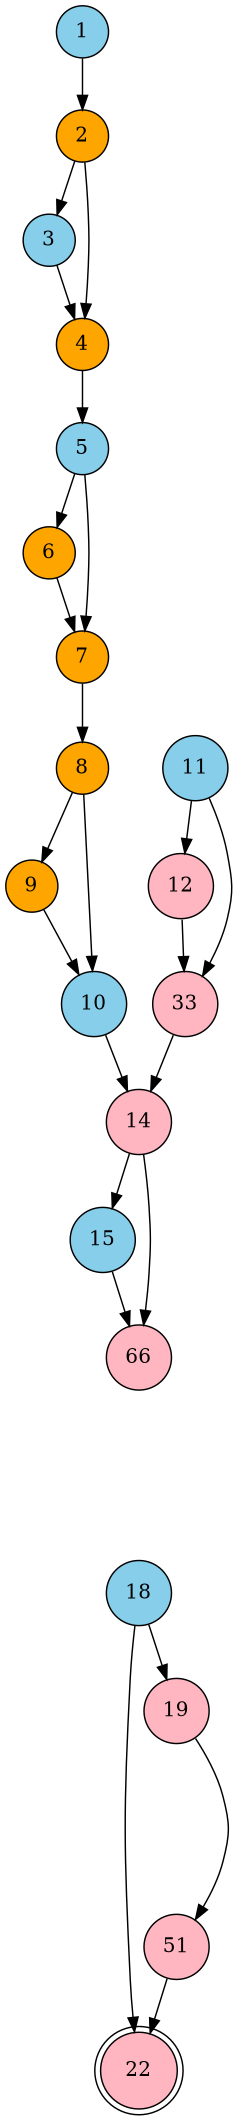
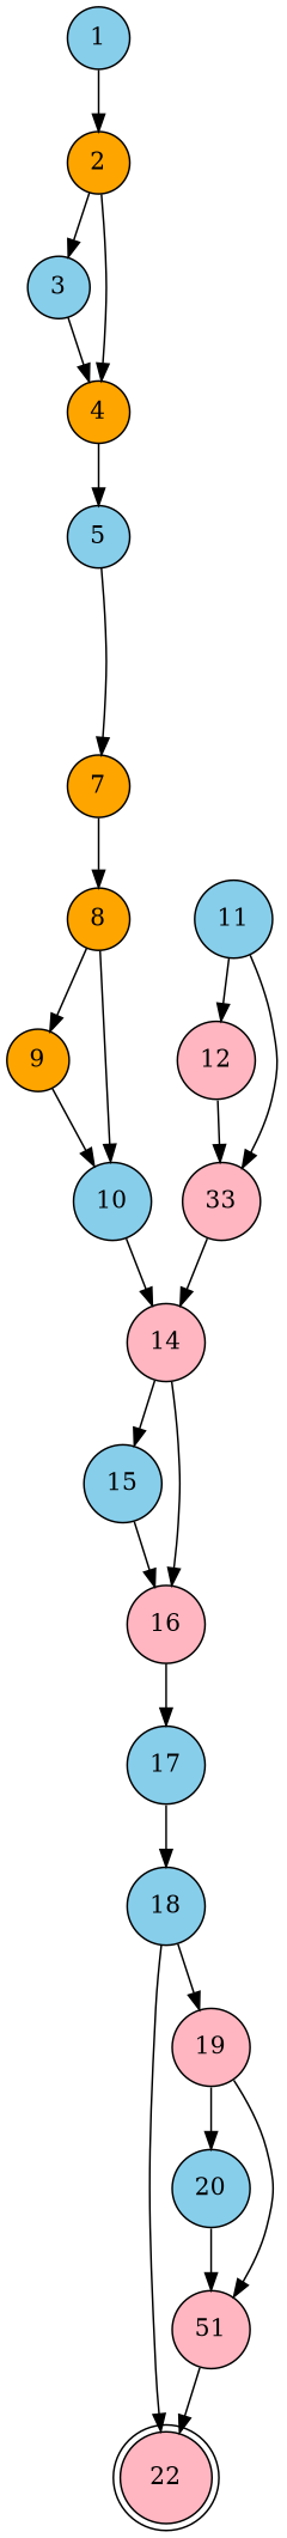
  digraph {
    node [fillcolor=skyblue shape=circle style=filled]
    22 [fillcolor=lightpink shape=doublecircle]
    2 [fillcolor=orange]
    1
    3
    4 [fillcolor=orange]
    5
-   6 [fillcolor=orange]
    7 [fillcolor=orange]
    8 [fillcolor=orange]
    9 [fillcolor=orange]
    10
    14 [fillcolor=lightpink]
    12 [fillcolor=lightpink]
    11
    n15 [fillcolor=lightpink label=33]
    15
-   16 [fillcolor=lightpink label=66]
+   16 [fillcolor=lightpink]
+   17
    18
    19 [fillcolor=lightpink]
+   20
    n22 [fillcolor=lightpink label=51]
    2 -> 3
    2 -> 4
    1 -> 2
    3 -> 4
    4 -> 5
-   5 -> 6
    5 -> 7
-   6 -> 7
    7 -> 8
    8 -> 9
    8 -> 10
    9 -> 10
    10 -> 14
    14 -> 15
    14 -> 16
    12 -> n15
    11 -> 12
    11 -> n15
    n15 -> 14
    15 -> 16
+   16 -> 17
+   17 -> 18
    18 -> 22
    18 -> 19
+   19 -> 20
    19 -> n22
+   20 -> n22
    n22 -> 22
  }
